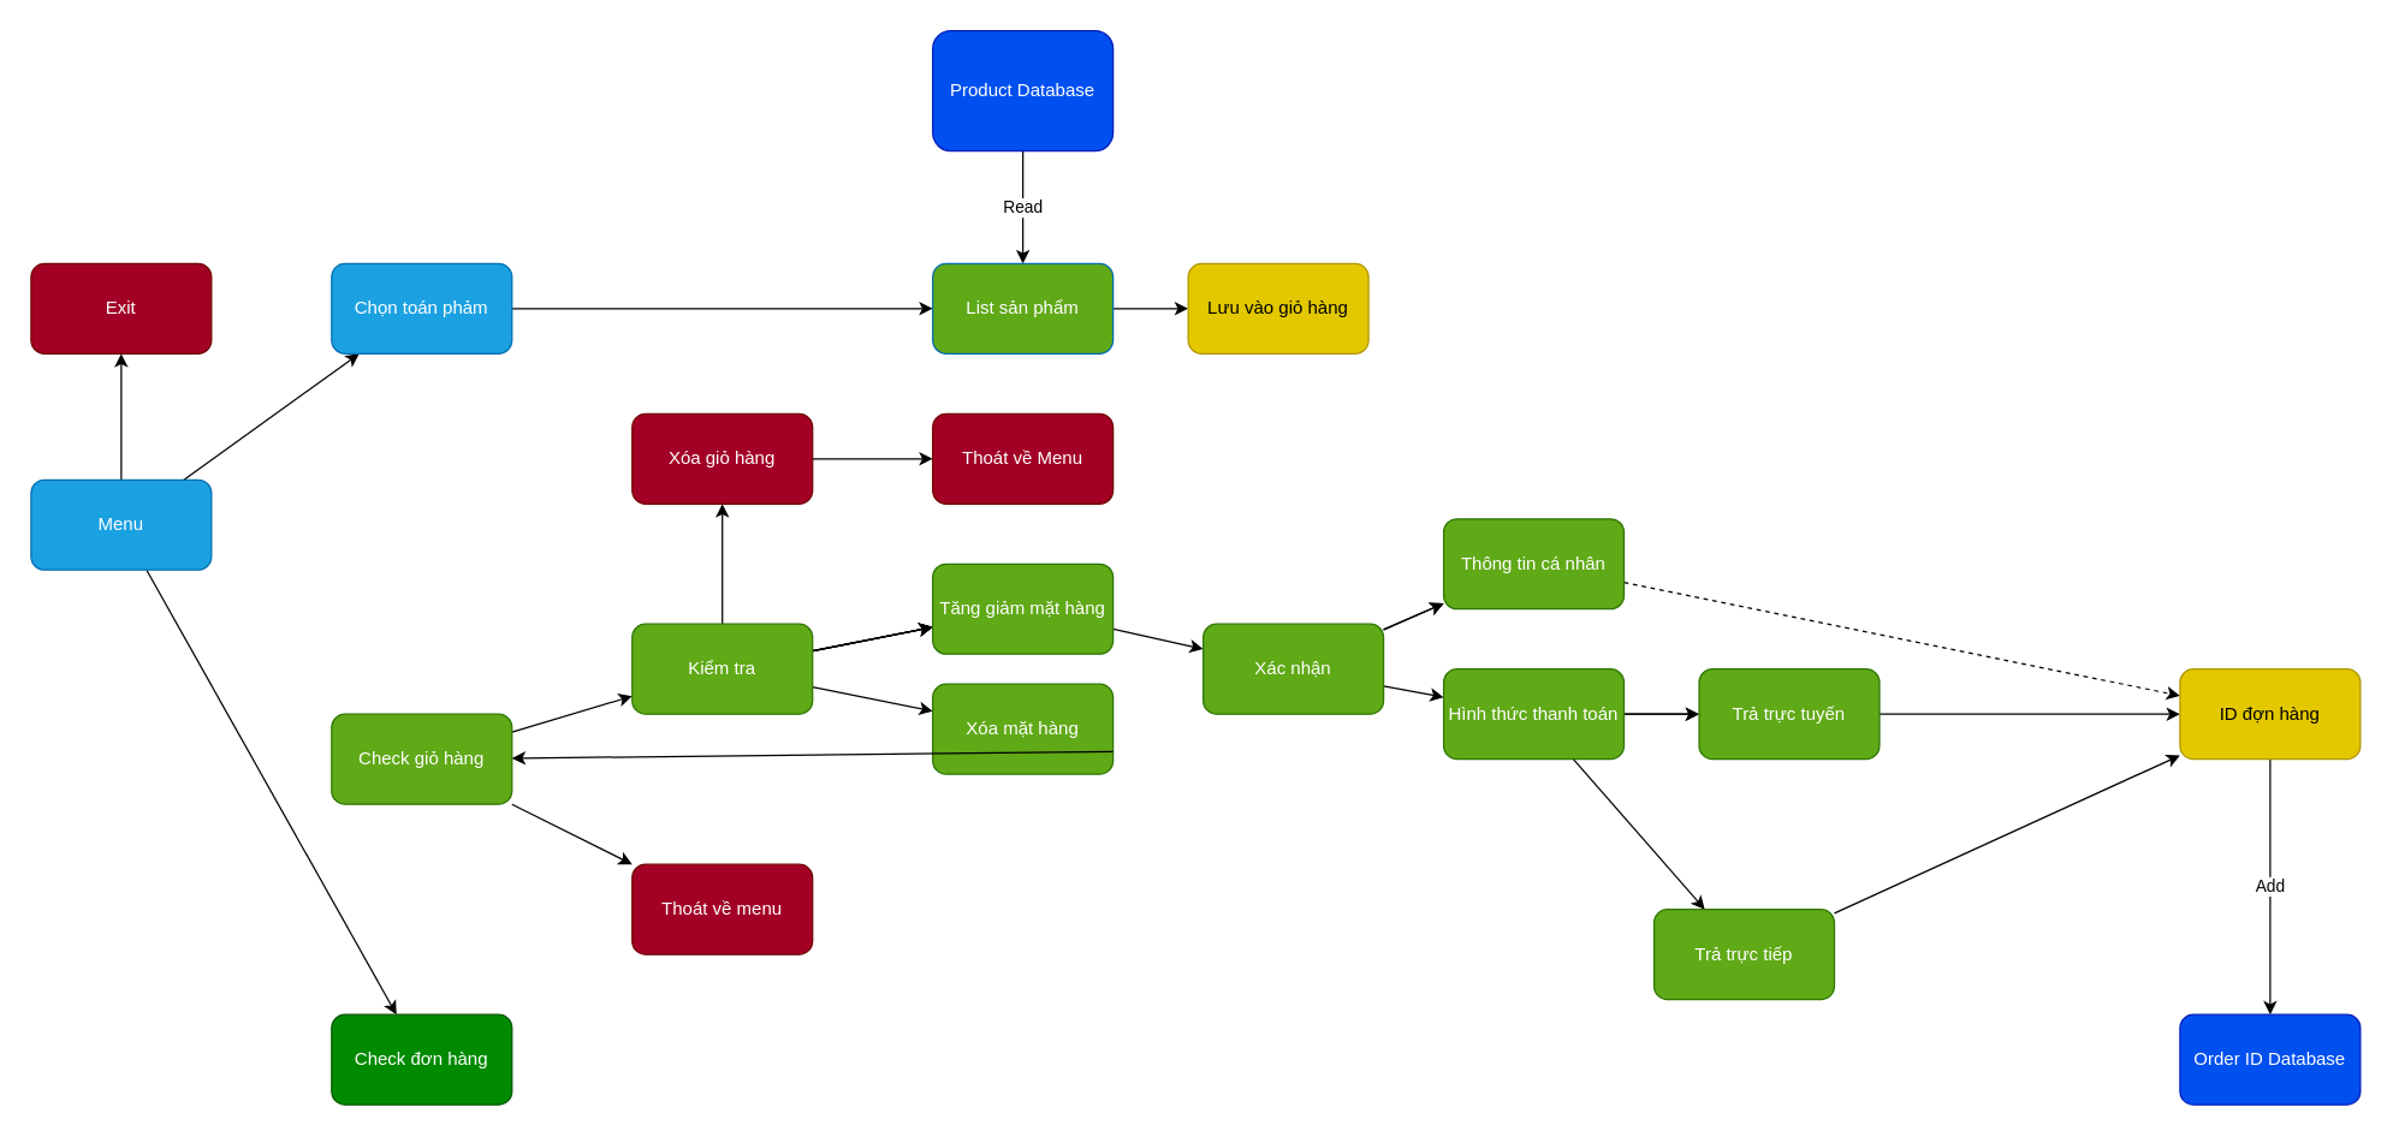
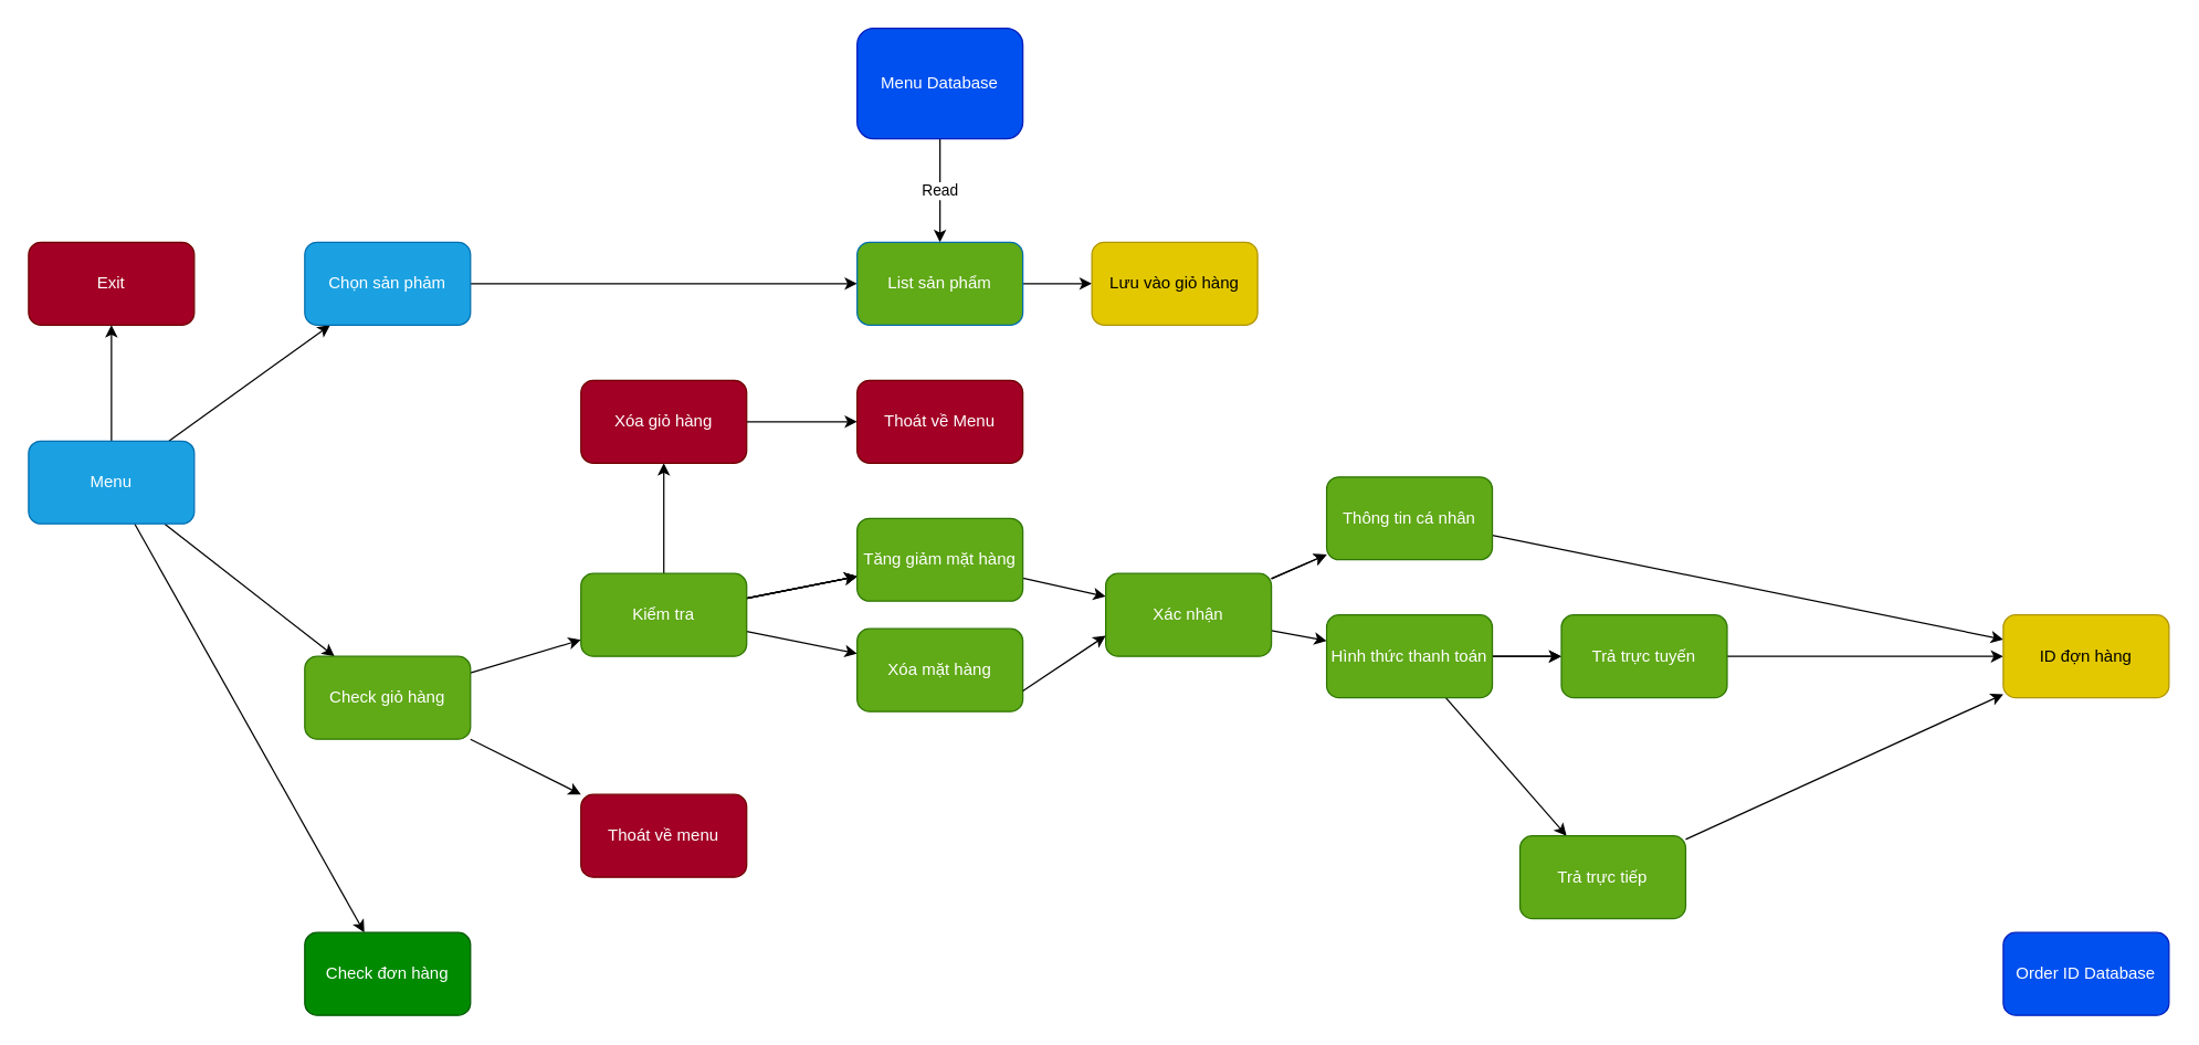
  <mxCell id="0" />
  <mxCell id="1" parent="0" />
  <mxCell id="2" value="" style="edgeStyle=none;html=1;" parent="1" source="6" target="7" edge="1"><mxGeometry relative="1" as="geometry" /></mxCell>
+ <mxCell id="3" value="" style="edgeStyle=none;html=1;" parent="1" source="6" target="10" edge="1"><mxGeometry relative="1" as="geometry" /></mxCell>
  <mxCell id="4" value="" style="edgeStyle=none;html=1;" parent="1" source="6" target="12" edge="1"><mxGeometry relative="1" as="geometry" /></mxCell>
  <mxCell id="5" value="" style="edgeStyle=none;html=1;" parent="1" source="6" target="50" edge="1"><mxGeometry relative="1" as="geometry" /></mxCell>
  <mxCell id="6" value="Menu" style="rounded=1;whiteSpace=wrap;html=1;fillColor=#1ba1e2;fontColor=#ffffff;strokeColor=#006EAF;" parent="1" vertex="1"><mxGeometry x="20" y="319" width="120" height="60" as="geometry" /></mxCell>
  <mxCell id="7" value="Exit" style="whiteSpace=wrap;html=1;rounded=1;fillColor=#a20025;fontColor=#ffffff;strokeColor=#6F0000;" parent="1" vertex="1"><mxGeometry x="20" y="175" width="120" height="60" as="geometry" /></mxCell>
  <mxCell id="8" value="" style="edgeStyle=none;html=1;" parent="1" source="10" target="24" edge="1"><mxGeometry relative="1" as="geometry" /></mxCell>
  <mxCell id="9" value="" style="edgeStyle=none;html=1;" parent="1" source="10" target="25" edge="1"><mxGeometry relative="1" as="geometry" /></mxCell>
  <mxCell id="10" value="Check giỏ hàng" style="whiteSpace=wrap;html=1;rounded=1;fillColor=#60a917;fontColor=#ffffff;strokeColor=#2D7600;" parent="1" vertex="1"><mxGeometry x="220" y="475" width="120" height="60" as="geometry" /></mxCell>
  <mxCell id="11" value="" style="edgeStyle=none;html=1;exitX=1;exitY=0.5;exitDx=0;exitDy=0;" parent="1" source="12" target="15" edge="1"><mxGeometry relative="1" as="geometry"><mxPoint x="540" y="205" as="sourcePoint" /></mxGeometry></mxCell>
- <mxCell id="12" value="Chọn toán phảm" style="whiteSpace=wrap;html=1;rounded=1;fillColor=#1ba1e2;fontColor=#ffffff;strokeColor=#006EAF;" parent="1" vertex="1"><mxGeometry x="220" y="175" width="120" height="60" as="geometry" /></mxCell>
+ <mxCell id="12" value="Chọn sản phảm" style="whiteSpace=wrap;html=1;rounded=1;fillColor=#1ba1e2;fontColor=#ffffff;strokeColor=#006EAF;" parent="1" vertex="1"><mxGeometry x="220" y="175" width="120" height="60" as="geometry" /></mxCell>
  <mxCell id="13" value="Read" style="edgeStyle=none;html=1;" parent="1" source="16" target="15" edge="1"><mxGeometry relative="1" as="geometry"><mxPoint x="480" y="155" as="targetPoint" /></mxGeometry></mxCell>
  <mxCell id="14" value="" style="edgeStyle=none;html=1;" parent="1" source="15" target="17" edge="1"><mxGeometry relative="1" as="geometry" /></mxCell>
  <mxCell id="15" value="List sản phẩm" style="whiteSpace=wrap;html=1;rounded=1;fillColor=#60a917;fontColor=#ffffff;strokeColor=#006EAF;" parent="1" vertex="1"><mxGeometry x="620" y="175" width="120" height="60" as="geometry" /></mxCell>
- <mxCell id="16" value="Product Database" style="whiteSpace=wrap;html=1;rounded=1;fillColor=#0050ef;fontColor=#ffffff;strokeColor=#001DBC;" parent="1" vertex="1"><mxGeometry x="620" y="20" width="120" height="80" as="geometry" /></mxCell>
+ <mxCell id="16" value="Menu Database" style="whiteSpace=wrap;html=1;rounded=1;fillColor=#0050ef;fontColor=#ffffff;strokeColor=#001DBC;" parent="1" vertex="1"><mxGeometry x="620" y="20" width="120" height="80" as="geometry" /></mxCell>
  <mxCell id="17" value="Lưu vào giỏ hàng" style="whiteSpace=wrap;html=1;rounded=1;fillColor=#e3c800;fontColor=#000000;strokeColor=#B09500;" parent="1" vertex="1"><mxGeometry x="790" y="175" width="120" height="60" as="geometry" /></mxCell>
  <mxCell id="18" value="" style="edgeStyle=none;html=1;" parent="1" source="24" target="27" edge="1"><mxGeometry relative="1" as="geometry" /></mxCell>
  <mxCell id="19" value="" style="edgeStyle=none;html=1;" parent="1" source="24" target="28" edge="1"><mxGeometry relative="1" as="geometry" /></mxCell>
  <mxCell id="20" value="" style="edgeStyle=none;html=1;" parent="1" source="24" target="30" edge="1"><mxGeometry relative="1" as="geometry" /></mxCell>
  <mxCell id="21" value="" style="edgeStyle=none;html=1;" parent="1" source="24" target="27" edge="1"><mxGeometry relative="1" as="geometry" /></mxCell>
  <mxCell id="22" value="" style="edgeStyle=none;html=1;" parent="1" source="24" target="27" edge="1"><mxGeometry relative="1" as="geometry" /></mxCell>
  <mxCell id="23" value="" style="edgeStyle=none;html=1;" parent="1" source="24" target="27" edge="1"><mxGeometry relative="1" as="geometry" /></mxCell>
  <mxCell id="24" value="Kiểm tra" style="whiteSpace=wrap;html=1;rounded=1;fillColor=#60a917;fontColor=#ffffff;strokeColor=#2D7600;" parent="1" vertex="1"><mxGeometry x="420" y="415" width="120" height="60" as="geometry" /></mxCell>
  <mxCell id="25" value="Thoát về menu" style="whiteSpace=wrap;html=1;rounded=1;fillColor=#a20025;fontColor=#ffffff;strokeColor=#6F0000;" parent="1" vertex="1"><mxGeometry x="420" y="575" width="120" height="60" as="geometry" /></mxCell>
  <mxCell id="26" value="" style="edgeStyle=none;html=1;" parent="1" source="27" target="35" edge="1"><mxGeometry relative="1" as="geometry" /></mxCell>
  <mxCell id="27" value="Tăng giảm mặt hàng" style="whiteSpace=wrap;html=1;rounded=1;fillColor=#60a917;fontColor=#ffffff;strokeColor=#2D7600;" parent="1" vertex="1"><mxGeometry x="620" y="375" width="120" height="60" as="geometry" /></mxCell>
  <mxCell id="28" value="Xóa mặt hàng" style="whiteSpace=wrap;html=1;rounded=1;fillColor=#60a917;fontColor=#ffffff;strokeColor=#2D7600;" parent="1" vertex="1"><mxGeometry x="620" y="455" width="120" height="60" as="geometry" /></mxCell>
  <mxCell id="29" value="" style="edgeStyle=none;html=1;" parent="1" source="30" target="31" edge="1"><mxGeometry relative="1" as="geometry" /></mxCell>
  <mxCell id="30" value="Xóa giỏ hàng" style="whiteSpace=wrap;html=1;rounded=1;fillColor=#a20025;fontColor=#ffffff;strokeColor=#6F0000;" parent="1" vertex="1"><mxGeometry x="420" y="275" width="120" height="60" as="geometry" /></mxCell>
  <mxCell id="31" value="Thoát về Menu" style="whiteSpace=wrap;html=1;rounded=1;fillColor=#a20025;fontColor=#ffffff;strokeColor=#6F0000;" parent="1" vertex="1"><mxGeometry x="620" y="275" width="120" height="60" as="geometry" /></mxCell>
  <mxCell id="32" value="" style="edgeStyle=none;html=1;" parent="1" source="35" target="38" edge="1"><mxGeometry relative="1" as="geometry" /></mxCell>
  <mxCell id="33" value="" style="edgeStyle=none;html=1;" parent="1" source="35" target="38" edge="1"><mxGeometry relative="1" as="geometry" /></mxCell>
  <mxCell id="34" value="" style="edgeStyle=none;html=1;" parent="1" source="35" target="42" edge="1"><mxGeometry relative="1" as="geometry" /></mxCell>
  <mxCell id="35" value="Xác nhận" style="whiteSpace=wrap;html=1;rounded=1;fillColor=#60a917;fontColor=#ffffff;strokeColor=#2D7600;" parent="1" vertex="1"><mxGeometry x="800" y="415" width="120" height="60" as="geometry" /></mxCell>
- <mxCell id="36" value="" style="endArrow=classic;html=1;exitX=1;exitY=0.75;exitDx=0;exitDy=0;" parent="1" source="28" target="10" edge="1"><mxGeometry width="50" height="50" relative="1" as="geometry"><mxPoint x="740" y="545" as="sourcePoint" /><mxPoint x="790" y="495" as="targetPoint" /></mxGeometry></mxCell>
- <mxCell id="37" value="" style="edgeStyle=none;html=1;dashed=1;" parent="1" source="38" target="48" edge="1"><mxGeometry relative="1" as="geometry" /></mxCell>
+ <mxCell id="36" value="" style="endArrow=classic;html=1;entryX=0;entryY=0.75;entryDx=0;entryDy=0;exitX=1;exitY=0.75;exitDx=0;exitDy=0;" parent="1" source="28" target="35" edge="1"><mxGeometry width="50" height="50" relative="1" as="geometry"><mxPoint x="740" y="545" as="sourcePoint" /><mxPoint x="790" y="495" as="targetPoint" /></mxGeometry></mxCell>
+ <mxCell id="37" value="" style="edgeStyle=none;html=1;" parent="1" source="38" target="48" edge="1"><mxGeometry relative="1" as="geometry" /></mxCell>
  <mxCell id="38" value="Thông tin cá nhân" style="whiteSpace=wrap;html=1;rounded=1;fillColor=#60a917;fontColor=#ffffff;strokeColor=#2D7600;" parent="1" vertex="1"><mxGeometry x="960" y="345" width="120" height="60" as="geometry" /></mxCell>
  <mxCell id="39" value="" style="edgeStyle=none;html=1;" parent="1" source="42" target="44" edge="1"><mxGeometry relative="1" as="geometry" /></mxCell>
  <mxCell id="40" value="" style="edgeStyle=none;html=1;" parent="1" source="42" target="44" edge="1"><mxGeometry relative="1" as="geometry" /></mxCell>
  <mxCell id="41" value="" style="edgeStyle=none;html=1;" parent="1" source="42" target="46" edge="1"><mxGeometry relative="1" as="geometry" /></mxCell>
  <mxCell id="42" value="Hình thức thanh toán" style="whiteSpace=wrap;html=1;rounded=1;fillColor=#60a917;fontColor=#ffffff;strokeColor=#2D7600;" parent="1" vertex="1"><mxGeometry x="960" y="445" width="120" height="60" as="geometry" /></mxCell>
  <mxCell id="43" value="" style="edgeStyle=none;html=1;startArrow=none;exitX=1;exitY=0.5;exitDx=0;exitDy=0;" parent="1" source="44" target="48" edge="1"><mxGeometry relative="1" as="geometry"><mxPoint x="1340" y="475" as="sourcePoint" /></mxGeometry></mxCell>
  <mxCell id="44" value="Trả trực tuyến" style="whiteSpace=wrap;html=1;rounded=1;fillColor=#60a917;fontColor=#ffffff;strokeColor=#2D7600;" parent="1" vertex="1"><mxGeometry x="1130" y="445" width="120" height="60" as="geometry" /></mxCell>
  <mxCell id="45" value="" style="edgeStyle=none;html=1;" parent="1" source="46" target="48" edge="1"><mxGeometry relative="1" as="geometry" /></mxCell>
  <mxCell id="46" value="Trả trực tiếp" style="whiteSpace=wrap;html=1;rounded=1;fillColor=#60a917;fontColor=#ffffff;strokeColor=#2D7600;" parent="1" vertex="1"><mxGeometry x="1100" y="605" width="120" height="60" as="geometry" /></mxCell>
- <mxCell id="47" value="Add" style="edgeStyle=none;html=1;" parent="1" source="48" target="49" edge="1"><mxGeometry relative="1" as="geometry" /></mxCell>
  <mxCell id="48" value="ID đợn hàng" style="whiteSpace=wrap;html=1;rounded=1;fillColor=#e3c800;fontColor=#000000;strokeColor=#B09500;" parent="1" vertex="1"><mxGeometry x="1450" y="445" width="120" height="60" as="geometry" /></mxCell>
  <mxCell id="49" value="Order ID Database" style="whiteSpace=wrap;html=1;rounded=1;fillColor=#0050ef;fontColor=#ffffff;strokeColor=#001DBC;" parent="1" vertex="1"><mxGeometry x="1450" y="675" width="120" height="60" as="geometry" /></mxCell>
  <mxCell id="50" value="Check đơn hàng" style="rounded=1;whiteSpace=wrap;html=1;fillColor=#008a00;fontColor=#ffffff;strokeColor=#005700;" parent="1" vertex="1"><mxGeometry x="220" y="675" width="120" height="60" as="geometry" /></mxCell>
